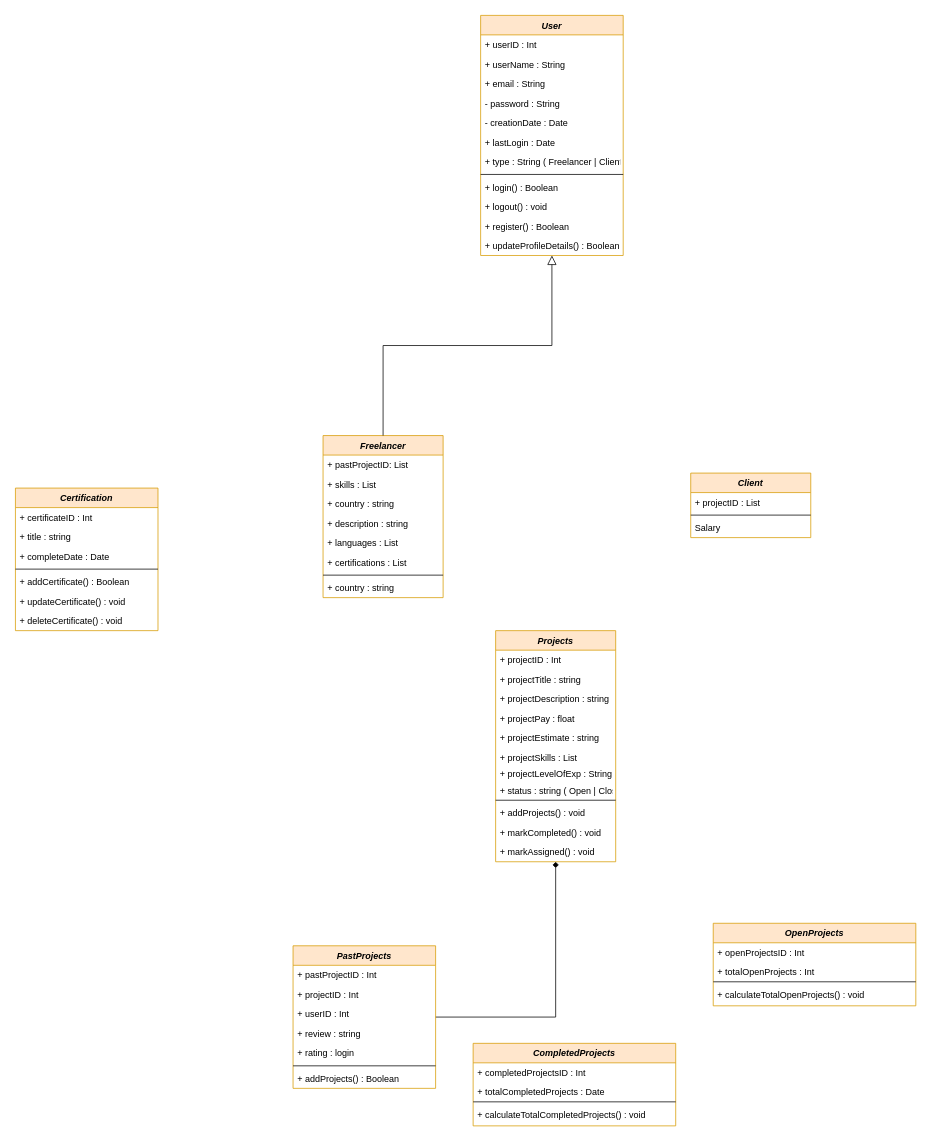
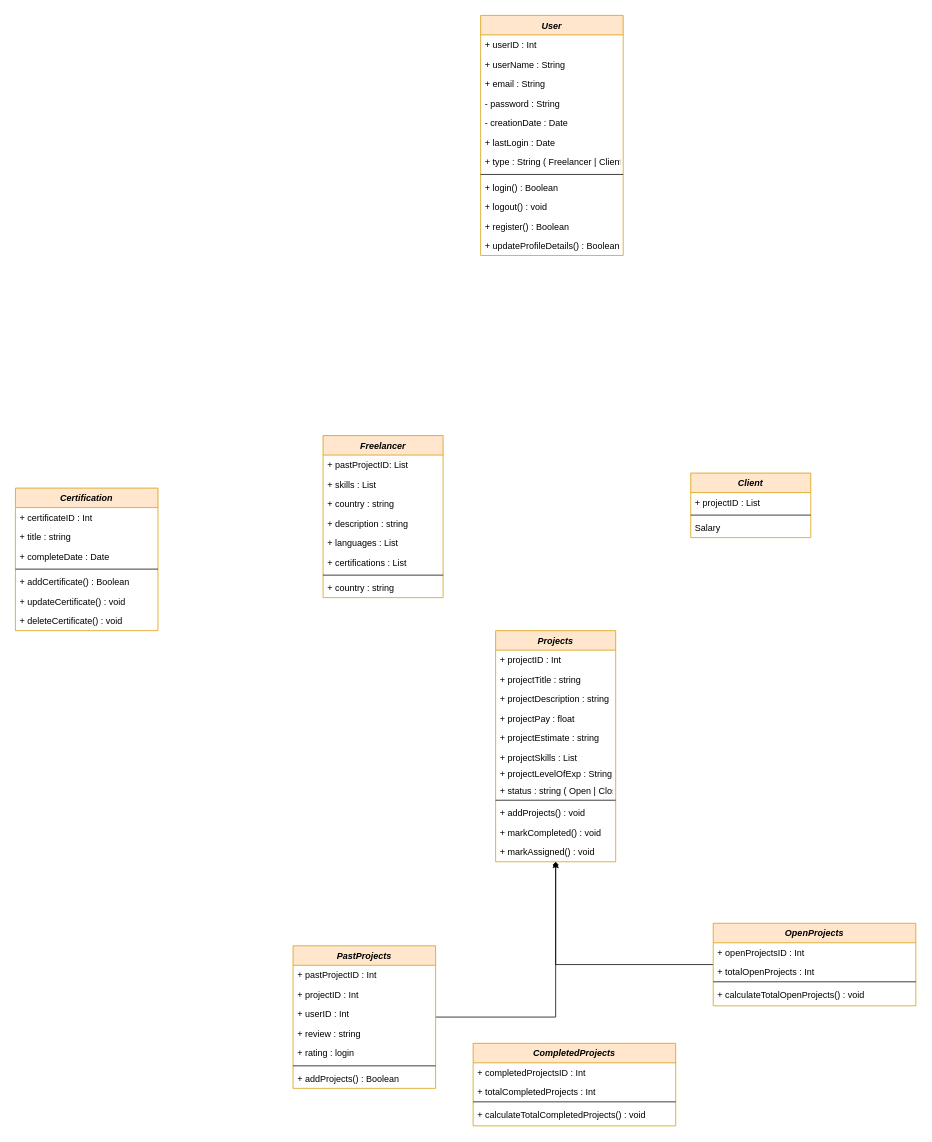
  <mxCell id="0" />
  <mxCell id="1" parent="0" />
  <mxCell id="2" value="User" style="swimlane;fontStyle=3;align=center;verticalAlign=top;childLayout=stackLayout;horizontal=1;startSize=26;horizontalStack=0;resizeParent=1;resizeLast=0;collapsible=1;marginBottom=0;rounded=0;shadow=0;strokeWidth=1;fillColor=#ffe6cc;strokeColor=#d79b00;" parent="1" vertex="1"><mxGeometry x="640" y="20" width="190" height="320" as="geometry"><mxRectangle x="220" y="120" width="160" height="26" as="alternateBounds" /></mxGeometry></mxCell>
  <mxCell id="3" value="+ userID : Int" style="text;align=left;verticalAlign=top;spacingLeft=4;spacingRight=4;overflow=hidden;rotatable=0;points=[[0,0.5],[1,0.5]];portConstraint=eastwest;" parent="2" vertex="1"><mxGeometry y="26" width="190" height="26" as="geometry" /></mxCell>
  <mxCell id="4" value="+ userName : String" style="text;align=left;verticalAlign=top;spacingLeft=4;spacingRight=4;overflow=hidden;rotatable=0;points=[[0,0.5],[1,0.5]];portConstraint=eastwest;rounded=0;shadow=0;html=0;" parent="2" vertex="1"><mxGeometry y="52" width="190" height="26" as="geometry" /></mxCell>
  <mxCell id="5" value="+ email : String" style="text;align=left;verticalAlign=top;spacingLeft=4;spacingRight=4;overflow=hidden;rotatable=0;points=[[0,0.5],[1,0.5]];portConstraint=eastwest;rounded=0;shadow=0;html=0;" parent="2" vertex="1"><mxGeometry y="78" width="190" height="26" as="geometry" /></mxCell>
  <mxCell id="6" value="- password : String" style="text;align=left;verticalAlign=top;spacingLeft=4;spacingRight=4;overflow=hidden;rotatable=0;points=[[0,0.5],[1,0.5]];portConstraint=eastwest;rounded=0;shadow=0;html=0;" parent="2" vertex="1"><mxGeometry y="104" width="190" height="26" as="geometry" /></mxCell>
  <mxCell id="7" value="- creationDate : Date" style="text;align=left;verticalAlign=top;spacingLeft=4;spacingRight=4;overflow=hidden;rotatable=0;points=[[0,0.5],[1,0.5]];portConstraint=eastwest;rounded=0;shadow=0;html=0;" parent="2" vertex="1"><mxGeometry y="130" width="190" height="26" as="geometry" /></mxCell>
  <mxCell id="8" value="+ lastLogin : Date" style="text;align=left;verticalAlign=top;spacingLeft=4;spacingRight=4;overflow=hidden;rotatable=0;points=[[0,0.5],[1,0.5]];portConstraint=eastwest;rounded=0;shadow=0;html=0;" parent="2" vertex="1"><mxGeometry y="156" width="190" height="26" as="geometry" /></mxCell>
  <mxCell id="9" value="+ type : String ( Freelancer | Client)" style="text;align=left;verticalAlign=top;spacingLeft=4;spacingRight=4;overflow=hidden;rotatable=0;points=[[0,0.5],[1,0.5]];portConstraint=eastwest;rounded=0;shadow=0;html=0;" parent="2" vertex="1"><mxGeometry y="182" width="190" height="26" as="geometry" /></mxCell>
  <mxCell id="10" value="" style="line;html=1;strokeWidth=1;align=left;verticalAlign=middle;spacingTop=-1;spacingLeft=3;spacingRight=3;rotatable=0;labelPosition=right;points=[];portConstraint=eastwest;" parent="2" vertex="1"><mxGeometry y="208" width="190" height="8" as="geometry" /></mxCell>
  <mxCell id="11" value="+ login() : Boolean" style="text;align=left;verticalAlign=top;spacingLeft=4;spacingRight=4;overflow=hidden;rotatable=0;points=[[0,0.5],[1,0.5]];portConstraint=eastwest;" parent="2" vertex="1"><mxGeometry y="216" width="190" height="26" as="geometry" /></mxCell>
  <mxCell id="12" value="+ logout() : void" style="text;align=left;verticalAlign=top;spacingLeft=4;spacingRight=4;overflow=hidden;rotatable=0;points=[[0,0.5],[1,0.5]];portConstraint=eastwest;" parent="2" vertex="1"><mxGeometry y="242" width="190" height="26" as="geometry" /></mxCell>
  <mxCell id="13" value="+ register() : Boolean" style="text;align=left;verticalAlign=top;spacingLeft=4;spacingRight=4;overflow=hidden;rotatable=0;points=[[0,0.5],[1,0.5]];portConstraint=eastwest;" parent="2" vertex="1"><mxGeometry y="268" width="190" height="26" as="geometry" /></mxCell>
  <mxCell id="14" value="+ updateProfileDetails() : Boolean" style="text;align=left;verticalAlign=top;spacingLeft=4;spacingRight=4;overflow=hidden;rotatable=0;points=[[0,0.5],[1,0.5]];portConstraint=eastwest;" parent="2" vertex="1"><mxGeometry y="294" width="190" height="26" as="geometry" /></mxCell>
  <mxCell id="15" value="Freelancer" style="swimlane;fontStyle=3;align=center;verticalAlign=top;childLayout=stackLayout;horizontal=1;startSize=26;horizontalStack=0;resizeParent=1;resizeLast=0;collapsible=1;marginBottom=0;rounded=0;shadow=0;strokeWidth=1;fillColor=#ffe6cc;strokeColor=#d79b00;" parent="1" vertex="1"><mxGeometry x="430" y="580" width="160" height="216" as="geometry"><mxRectangle x="130" y="380" width="160" height="26" as="alternateBounds" /></mxGeometry></mxCell>
  <mxCell id="16" value="+ pastProjectID: List" style="text;align=left;verticalAlign=top;spacingLeft=4;spacingRight=4;overflow=hidden;rotatable=0;points=[[0,0.5],[1,0.5]];portConstraint=eastwest;" parent="15" vertex="1"><mxGeometry y="26" width="160" height="26" as="geometry" /></mxCell>
  <mxCell id="17" value="+ skills : List" style="text;align=left;verticalAlign=top;spacingLeft=4;spacingRight=4;overflow=hidden;rotatable=0;points=[[0,0.5],[1,0.5]];portConstraint=eastwest;rounded=0;shadow=0;html=0;" parent="15" vertex="1"><mxGeometry y="52" width="160" height="26" as="geometry" /></mxCell>
  <mxCell id="18" value="+ country : string" style="text;align=left;verticalAlign=top;spacingLeft=4;spacingRight=4;overflow=hidden;rotatable=0;points=[[0,0.5],[1,0.5]];portConstraint=eastwest;" parent="15" vertex="1"><mxGeometry y="78" width="160" height="26" as="geometry" /></mxCell>
  <mxCell id="19" value="+ description : string" style="text;align=left;verticalAlign=top;spacingLeft=4;spacingRight=4;overflow=hidden;rotatable=0;points=[[0,0.5],[1,0.5]];portConstraint=eastwest;rounded=0;shadow=0;html=0;" parent="15" vertex="1"><mxGeometry y="104" width="160" height="26" as="geometry" /></mxCell>
  <mxCell id="20" value="+ languages : List" style="text;align=left;verticalAlign=top;spacingLeft=4;spacingRight=4;overflow=hidden;rotatable=0;points=[[0,0.5],[1,0.5]];portConstraint=eastwest;rounded=0;shadow=0;html=0;" parent="15" vertex="1"><mxGeometry y="130" width="160" height="26" as="geometry" /></mxCell>
  <mxCell id="21" value="+ certifications : List" style="text;align=left;verticalAlign=top;spacingLeft=4;spacingRight=4;overflow=hidden;rotatable=0;points=[[0,0.5],[1,0.5]];portConstraint=eastwest;rounded=0;shadow=0;html=0;" parent="15" vertex="1"><mxGeometry y="156" width="160" height="26" as="geometry" /></mxCell>
  <mxCell id="22" value="" style="line;html=1;strokeWidth=1;align=left;verticalAlign=middle;spacingTop=-1;spacingLeft=3;spacingRight=3;rotatable=0;labelPosition=right;points=[];portConstraint=eastwest;" parent="15" vertex="1"><mxGeometry y="182" width="160" height="8" as="geometry" /></mxCell>
  <mxCell id="23" value="+ country : string" style="text;align=left;verticalAlign=top;spacingLeft=4;spacingRight=4;overflow=hidden;rotatable=0;points=[[0,0.5],[1,0.5]];portConstraint=eastwest;" parent="15" vertex="1"><mxGeometry y="190" width="160" height="26" as="geometry" /></mxCell>
- <mxCell id="24" value="" style="endArrow=block;endSize=10;endFill=0;shadow=0;strokeWidth=1;rounded=0;curved=0;edgeStyle=elbowEdgeStyle;elbow=vertical;" parent="1" source="15" target="2" edge="1"><mxGeometry width="160" relative="1" as="geometry"><mxPoint x="620" y="103" as="sourcePoint" /><mxPoint x="620" y="103" as="targetPoint" /></mxGeometry></mxCell>
  <mxCell id="25" value="Client" style="swimlane;fontStyle=3;align=center;verticalAlign=top;childLayout=stackLayout;horizontal=1;startSize=26;horizontalStack=0;resizeParent=1;resizeLast=0;collapsible=1;marginBottom=0;rounded=0;shadow=0;strokeWidth=1;fillColor=#ffe6cc;strokeColor=#d79b00;" parent="1" vertex="1"><mxGeometry x="920" y="630" width="160" height="86" as="geometry"><mxRectangle x="340" y="380" width="170" height="26" as="alternateBounds" /></mxGeometry></mxCell>
  <mxCell id="26" value="+ projectID : List" style="text;align=left;verticalAlign=top;spacingLeft=4;spacingRight=4;overflow=hidden;rotatable=0;points=[[0,0.5],[1,0.5]];portConstraint=eastwest;" parent="25" vertex="1"><mxGeometry y="26" width="160" height="26" as="geometry" /></mxCell>
  <mxCell id="27" value="" style="line;html=1;strokeWidth=1;align=left;verticalAlign=middle;spacingTop=-1;spacingLeft=3;spacingRight=3;rotatable=0;labelPosition=right;points=[];portConstraint=eastwest;" parent="25" vertex="1"><mxGeometry y="52" width="160" height="8" as="geometry" /></mxCell>
  <mxCell id="28" value="Salary" style="text;align=left;verticalAlign=top;spacingLeft=4;spacingRight=4;overflow=hidden;rotatable=0;points=[[0,0.5],[1,0.5]];portConstraint=eastwest;" parent="25" vertex="1"><mxGeometry y="60" width="160" height="26" as="geometry" /></mxCell>
  <mxCell id="29" value="Certification" style="swimlane;fontStyle=3;align=center;verticalAlign=top;childLayout=stackLayout;horizontal=1;startSize=26;horizontalStack=0;resizeParent=1;resizeLast=0;collapsible=1;marginBottom=0;rounded=0;shadow=0;strokeWidth=1;fillColor=#ffe6cc;strokeColor=#d79b00;" parent="1" vertex="1"><mxGeometry x="20" y="650" width="190" height="190" as="geometry"><mxRectangle x="130" y="380" width="160" height="26" as="alternateBounds" /></mxGeometry></mxCell>
  <mxCell id="30" value="+ certificateID : Int" style="text;align=left;verticalAlign=top;spacingLeft=4;spacingRight=4;overflow=hidden;rotatable=0;points=[[0,0.5],[1,0.5]];portConstraint=eastwest;" parent="29" vertex="1"><mxGeometry y="26" width="190" height="26" as="geometry" /></mxCell>
  <mxCell id="31" value="+ title : string" style="text;align=left;verticalAlign=top;spacingLeft=4;spacingRight=4;overflow=hidden;rotatable=0;points=[[0,0.5],[1,0.5]];portConstraint=eastwest;" parent="29" vertex="1"><mxGeometry y="52" width="190" height="26" as="geometry" /></mxCell>
  <mxCell id="32" value="+ completeDate : Date" style="text;align=left;verticalAlign=top;spacingLeft=4;spacingRight=4;overflow=hidden;rotatable=0;points=[[0,0.5],[1,0.5]];portConstraint=eastwest;rounded=0;shadow=0;html=0;" parent="29" vertex="1"><mxGeometry y="78" width="190" height="26" as="geometry" /></mxCell>
  <mxCell id="33" value="" style="line;html=1;strokeWidth=1;align=left;verticalAlign=middle;spacingTop=-1;spacingLeft=3;spacingRight=3;rotatable=0;labelPosition=right;points=[];portConstraint=eastwest;" parent="29" vertex="1"><mxGeometry y="104" width="190" height="8" as="geometry" /></mxCell>
  <mxCell id="34" value="+ addCertificate() : Boolean" style="text;align=left;verticalAlign=top;spacingLeft=4;spacingRight=4;overflow=hidden;rotatable=0;points=[[0,0.5],[1,0.5]];portConstraint=eastwest;" parent="29" vertex="1"><mxGeometry y="112" width="190" height="26" as="geometry" /></mxCell>
  <mxCell id="35" value="+ updateCertificate() : void" style="text;align=left;verticalAlign=top;spacingLeft=4;spacingRight=4;overflow=hidden;rotatable=0;points=[[0,0.5],[1,0.5]];portConstraint=eastwest;" parent="29" vertex="1"><mxGeometry y="138" width="190" height="26" as="geometry" /></mxCell>
  <mxCell id="36" value="+ deleteCertificate() : void" style="text;align=left;verticalAlign=top;spacingLeft=4;spacingRight=4;overflow=hidden;rotatable=0;points=[[0,0.5],[1,0.5]];portConstraint=eastwest;" parent="29" vertex="1"><mxGeometry y="164" width="190" height="26" as="geometry" /></mxCell>
  <mxCell id="37" style="edgeStyle=orthogonalEdgeStyle;rounded=0;orthogonalLoop=1;jettySize=auto;html=1;endArrow=diamond;" edge="1" parent="1" source="38" target="52"><mxGeometry relative="1" as="geometry" /></mxCell>
  <mxCell id="38" value="PastProjects" style="swimlane;fontStyle=3;align=center;verticalAlign=top;childLayout=stackLayout;horizontal=1;startSize=26;horizontalStack=0;resizeParent=1;resizeLast=0;collapsible=1;marginBottom=0;rounded=0;shadow=0;strokeWidth=1;fillColor=#ffe6cc;strokeColor=#d79b00;" parent="1" vertex="1"><mxGeometry x="390" y="1260" width="190" height="190" as="geometry"><mxRectangle x="130" y="380" width="160" height="26" as="alternateBounds" /></mxGeometry></mxCell>
  <mxCell id="39" value="+ pastProjectID : Int" style="text;align=left;verticalAlign=top;spacingLeft=4;spacingRight=4;overflow=hidden;rotatable=0;points=[[0,0.5],[1,0.5]];portConstraint=eastwest;" parent="38" vertex="1"><mxGeometry y="26" width="190" height="26" as="geometry" /></mxCell>
  <mxCell id="40" value="+ projectID : Int" style="text;align=left;verticalAlign=top;spacingLeft=4;spacingRight=4;overflow=hidden;rotatable=0;points=[[0,0.5],[1,0.5]];portConstraint=eastwest;rounded=0;shadow=0;html=0;" parent="38" vertex="1"><mxGeometry y="52" width="190" height="26" as="geometry" /></mxCell>
  <mxCell id="41" value="+ userID : Int" style="text;align=left;verticalAlign=top;spacingLeft=4;spacingRight=4;overflow=hidden;rotatable=0;points=[[0,0.5],[1,0.5]];portConstraint=eastwest;rounded=0;shadow=0;html=0;" parent="38" vertex="1"><mxGeometry y="78" width="190" height="26" as="geometry" /></mxCell>
  <mxCell id="42" value="+ review : string" style="text;align=left;verticalAlign=top;spacingLeft=4;spacingRight=4;overflow=hidden;rotatable=0;points=[[0,0.5],[1,0.5]];portConstraint=eastwest;rounded=0;shadow=0;html=0;" parent="38" vertex="1"><mxGeometry y="104" width="190" height="26" as="geometry" /></mxCell>
  <mxCell id="43" value="+ rating : login" style="text;align=left;verticalAlign=top;spacingLeft=4;spacingRight=4;overflow=hidden;rotatable=0;points=[[0,0.5],[1,0.5]];portConstraint=eastwest;rounded=0;shadow=0;html=0;" parent="38" vertex="1"><mxGeometry y="130" width="190" height="26" as="geometry" /></mxCell>
  <mxCell id="44" value="" style="line;html=1;strokeWidth=1;align=left;verticalAlign=middle;spacingTop=-1;spacingLeft=3;spacingRight=3;rotatable=0;labelPosition=right;points=[];portConstraint=eastwest;" parent="38" vertex="1"><mxGeometry y="156" width="190" height="8" as="geometry" /></mxCell>
  <mxCell id="45" value="+ addProjects() : Boolean" style="text;align=left;verticalAlign=top;spacingLeft=4;spacingRight=4;overflow=hidden;rotatable=0;points=[[0,0.5],[1,0.5]];portConstraint=eastwest;" parent="38" vertex="1"><mxGeometry y="164" width="190" height="26" as="geometry" /></mxCell>
+ <mxCell id="46" style="edgeStyle=orthogonalEdgeStyle;rounded=0;orthogonalLoop=1;jettySize=auto;html=1;" edge="1" parent="1" source="47" target="52"><mxGeometry relative="1" as="geometry" /></mxCell>
  <mxCell id="47" value="OpenProjects" style="swimlane;fontStyle=3;align=center;verticalAlign=top;childLayout=stackLayout;horizontal=1;startSize=26;horizontalStack=0;resizeParent=1;resizeLast=0;collapsible=1;marginBottom=0;rounded=0;shadow=0;strokeWidth=1;fillColor=#ffe6cc;strokeColor=#d79b00;" parent="1" vertex="1"><mxGeometry x="950" y="1230" width="270" height="110" as="geometry"><mxRectangle x="340" y="380" width="170" height="26" as="alternateBounds" /></mxGeometry></mxCell>
  <mxCell id="48" value="+ openProjectsID : Int" style="text;align=left;verticalAlign=top;spacingLeft=4;spacingRight=4;overflow=hidden;rotatable=0;points=[[0,0.5],[1,0.5]];portConstraint=eastwest;" parent="47" vertex="1"><mxGeometry y="26" width="270" height="26" as="geometry" /></mxCell>
  <mxCell id="49" value="+ totalOpenProjects : Int" style="text;align=left;verticalAlign=top;spacingLeft=4;spacingRight=4;overflow=hidden;rotatable=0;points=[[0,0.5],[1,0.5]];portConstraint=eastwest;" parent="47" vertex="1"><mxGeometry y="52" width="270" height="22" as="geometry" /></mxCell>
  <mxCell id="50" value="" style="line;html=1;strokeWidth=1;align=left;verticalAlign=middle;spacingTop=-1;spacingLeft=3;spacingRight=3;rotatable=0;labelPosition=right;points=[];portConstraint=eastwest;" parent="47" vertex="1"><mxGeometry y="74" width="270" height="8" as="geometry" /></mxCell>
  <mxCell id="51" value="+ calculateTotalOpenProjects() : void" style="text;align=left;verticalAlign=top;spacingLeft=4;spacingRight=4;overflow=hidden;rotatable=0;points=[[0,0.5],[1,0.5]];portConstraint=eastwest;" parent="47" vertex="1"><mxGeometry y="82" width="270" height="28" as="geometry" /></mxCell>
  <mxCell id="52" value="Projects" style="swimlane;fontStyle=3;align=center;verticalAlign=top;childLayout=stackLayout;horizontal=1;startSize=26;horizontalStack=0;resizeParent=1;resizeLast=0;collapsible=1;marginBottom=0;rounded=0;shadow=0;strokeWidth=1;fillColor=#ffe6cc;strokeColor=#d79b00;" vertex="1" parent="1"><mxGeometry x="660" y="840" width="160" height="308" as="geometry"><mxRectangle x="340" y="380" width="170" height="26" as="alternateBounds" /></mxGeometry></mxCell>
  <mxCell id="53" value="+ projectID : Int" style="text;align=left;verticalAlign=top;spacingLeft=4;spacingRight=4;overflow=hidden;rotatable=0;points=[[0,0.5],[1,0.5]];portConstraint=eastwest;" vertex="1" parent="52"><mxGeometry y="26" width="160" height="26" as="geometry" /></mxCell>
  <mxCell id="54" value="+ projectTitle : string" style="text;align=left;verticalAlign=top;spacingLeft=4;spacingRight=4;overflow=hidden;rotatable=0;points=[[0,0.5],[1,0.5]];portConstraint=eastwest;" vertex="1" parent="52"><mxGeometry y="52" width="160" height="26" as="geometry" /></mxCell>
  <mxCell id="55" value="+ projectDescription : string" style="text;align=left;verticalAlign=top;spacingLeft=4;spacingRight=4;overflow=hidden;rotatable=0;points=[[0,0.5],[1,0.5]];portConstraint=eastwest;" vertex="1" parent="52"><mxGeometry y="78" width="160" height="26" as="geometry" /></mxCell>
  <mxCell id="56" value="+ projectPay : float" style="text;align=left;verticalAlign=top;spacingLeft=4;spacingRight=4;overflow=hidden;rotatable=0;points=[[0,0.5],[1,0.5]];portConstraint=eastwest;" vertex="1" parent="52"><mxGeometry y="104" width="160" height="26" as="geometry" /></mxCell>
  <mxCell id="57" value="+ projectEstimate : string" style="text;align=left;verticalAlign=top;spacingLeft=4;spacingRight=4;overflow=hidden;rotatable=0;points=[[0,0.5],[1,0.5]];portConstraint=eastwest;" vertex="1" parent="52"><mxGeometry y="130" width="160" height="26" as="geometry" /></mxCell>
  <mxCell id="58" value="+ projectSkills : List" style="text;align=left;verticalAlign=top;spacingLeft=4;spacingRight=4;overflow=hidden;rotatable=0;points=[[0,0.5],[1,0.5]];portConstraint=eastwest;" vertex="1" parent="52"><mxGeometry y="156" width="160" height="22" as="geometry" /></mxCell>
  <mxCell id="59" value="+ projectLevelOfExp : String" style="text;align=left;verticalAlign=top;spacingLeft=4;spacingRight=4;overflow=hidden;rotatable=0;points=[[0,0.5],[1,0.5]];portConstraint=eastwest;" vertex="1" parent="52"><mxGeometry y="178" width="160" height="22" as="geometry" /></mxCell>
  <mxCell id="60" value="+ status : string ( Open | Closed | Assigned )" style="text;align=left;verticalAlign=top;spacingLeft=4;spacingRight=4;overflow=hidden;rotatable=0;points=[[0,0.5],[1,0.5]];portConstraint=eastwest;" vertex="1" parent="52"><mxGeometry y="200" width="160" height="22" as="geometry" /></mxCell>
  <mxCell id="61" value="" style="line;html=1;strokeWidth=1;align=left;verticalAlign=middle;spacingTop=-1;spacingLeft=3;spacingRight=3;rotatable=0;labelPosition=right;points=[];portConstraint=eastwest;" vertex="1" parent="52"><mxGeometry y="222" width="160" height="8" as="geometry" /></mxCell>
  <mxCell id="62" value="+ addProjects() : void" style="text;align=left;verticalAlign=top;spacingLeft=4;spacingRight=4;overflow=hidden;rotatable=0;points=[[0,0.5],[1,0.5]];portConstraint=eastwest;" vertex="1" parent="52"><mxGeometry y="230" width="160" height="26" as="geometry" /></mxCell>
  <mxCell id="63" value="+ markCompleted() : void" style="text;align=left;verticalAlign=top;spacingLeft=4;spacingRight=4;overflow=hidden;rotatable=0;points=[[0,0.5],[1,0.5]];portConstraint=eastwest;" vertex="1" parent="52"><mxGeometry y="256" width="160" height="26" as="geometry" /></mxCell>
  <mxCell id="64" value="+ markAssigned() : void" style="text;align=left;verticalAlign=top;spacingLeft=4;spacingRight=4;overflow=hidden;rotatable=0;points=[[0,0.5],[1,0.5]];portConstraint=eastwest;" vertex="1" parent="52"><mxGeometry y="282" width="160" height="26" as="geometry" /></mxCell>
  <mxCell id="65" value="CompletedProjects" style="swimlane;fontStyle=3;align=center;verticalAlign=top;childLayout=stackLayout;horizontal=1;startSize=26;horizontalStack=0;resizeParent=1;resizeLast=0;collapsible=1;marginBottom=0;rounded=0;shadow=0;strokeWidth=1;fillColor=#ffe6cc;strokeColor=#d79b00;" vertex="1" parent="1"><mxGeometry x="630" y="1390" width="270" height="110" as="geometry"><mxRectangle x="340" y="380" width="170" height="26" as="alternateBounds" /></mxGeometry></mxCell>
  <mxCell id="66" value="+ completedProjectsID : Int" style="text;align=left;verticalAlign=top;spacingLeft=4;spacingRight=4;overflow=hidden;rotatable=0;points=[[0,0.5],[1,0.5]];portConstraint=eastwest;" vertex="1" parent="65"><mxGeometry y="26" width="270" height="26" as="geometry" /></mxCell>
- <mxCell id="67" value="+ totalCompletedProjects : Date" style="text;align=left;verticalAlign=top;spacingLeft=4;spacingRight=4;overflow=hidden;rotatable=0;points=[[0,0.5],[1,0.5]];portConstraint=eastwest;" vertex="1" parent="65"><mxGeometry y="52" width="270" height="22" as="geometry" /></mxCell>
+ <mxCell id="67" value="+ totalCompletedProjects : Int" style="text;align=left;verticalAlign=top;spacingLeft=4;spacingRight=4;overflow=hidden;rotatable=0;points=[[0,0.5],[1,0.5]];portConstraint=eastwest;" vertex="1" parent="65"><mxGeometry y="52" width="270" height="22" as="geometry" /></mxCell>
  <mxCell id="68" value="" style="line;html=1;strokeWidth=1;align=left;verticalAlign=middle;spacingTop=-1;spacingLeft=3;spacingRight=3;rotatable=0;labelPosition=right;points=[];portConstraint=eastwest;" vertex="1" parent="65"><mxGeometry y="74" width="270" height="8" as="geometry" /></mxCell>
  <mxCell id="69" value="+ calculateTotalCompletedProjects() : void" style="text;align=left;verticalAlign=top;spacingLeft=4;spacingRight=4;overflow=hidden;rotatable=0;points=[[0,0.5],[1,0.5]];portConstraint=eastwest;" vertex="1" parent="65"><mxGeometry y="82" width="270" height="28" as="geometry" /></mxCell>
